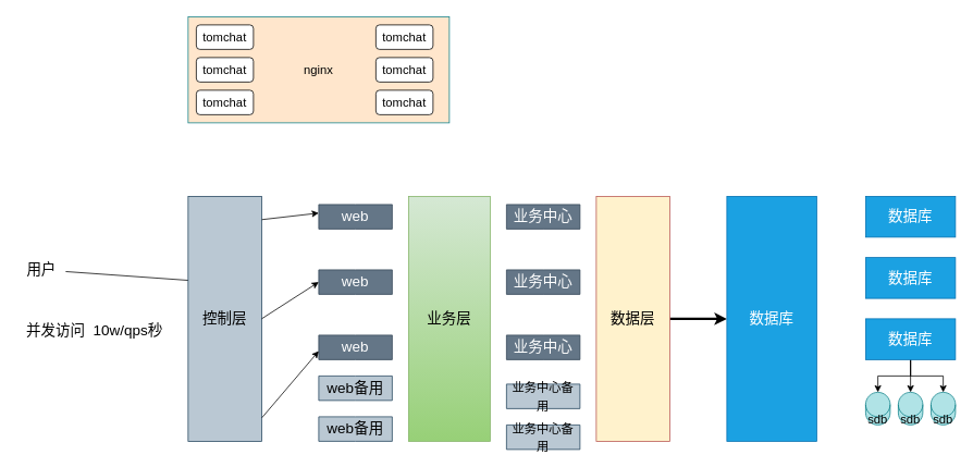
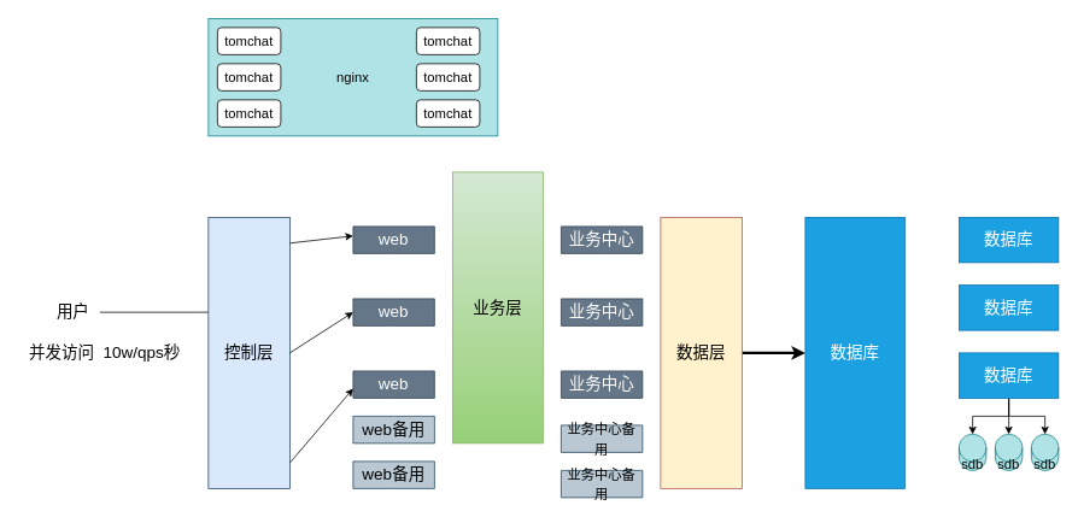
  <mxCell id="0" />
  <mxCell id="1" parent="0" />
- <mxCell id="2" value="用户" style="text;html=1;align=center;verticalAlign=middle;resizable=0;points=[];autosize=1;strokeColor=none;fillColor=none;fontSize=18;" vertex="1" parent="1"><mxGeometry x="20" y="310" width="60" height="40" as="geometry" /></mxCell>
+ <mxCell id="2" value="用户" style="text;html=1;align=center;verticalAlign=middle;resizable=0;points=[];autosize=1;strokeColor=none;fillColor=none;fontSize=18;" vertex="1" parent="1"><mxGeometry x="50" y="325" width="60" height="40" as="geometry" /></mxCell>
  <mxCell id="3" value="" style="endArrow=classic;html=1;rounded=0;fontSize=18;entryX=0;entryY=0.5;entryDx=0;entryDy=0;" edge="1" parent="1" source="2"><mxGeometry width="50" height="50" relative="1" as="geometry"><mxPoint x="240" y="375" as="sourcePoint" /><mxPoint x="260" y="345" as="targetPoint" /></mxGeometry></mxCell>
  <mxCell id="4" value="web" style="shape=tape;whiteSpace=wrap;html=1;fontSize=18;size=0;fillColor=#647687;fontColor=#ffffff;strokeColor=#314354;" vertex="1" parent="1"><mxGeometry x="390" y="250" width="90" height="30" as="geometry" /></mxCell>
  <mxCell id="5" value="web" style="shape=tape;whiteSpace=wrap;html=1;fontSize=18;size=0;fillColor=#647687;fontColor=#ffffff;strokeColor=#314354;" vertex="1" parent="1"><mxGeometry x="390" y="330" width="90" height="30" as="geometry" /></mxCell>
  <mxCell id="6" value="web" style="shape=tape;whiteSpace=wrap;html=1;fontSize=18;size=0;fillColor=#647687;fontColor=#ffffff;strokeColor=#314354;" vertex="1" parent="1"><mxGeometry x="390" y="410" width="90" height="30" as="geometry" /></mxCell>
- <mxCell id="7" value="控制层" style="rounded=0;whiteSpace=wrap;html=1;fontSize=18;fillColor=#bac8d3;strokeColor=#23445d;" vertex="1" parent="1"><mxGeometry x="230" y="240" width="90" height="300" as="geometry" /></mxCell>
- <mxCell id="8" value="业务层" style="rounded=0;whiteSpace=wrap;html=1;fontSize=18;fillColor=#d5e8d4;gradientColor=#97d077;strokeColor=#82b366;" vertex="1" parent="1"><mxGeometry x="500" y="240" width="100" height="300" as="geometry" /></mxCell>
+ <mxCell id="7" value="控制层" style="rounded=0;whiteSpace=wrap;html=1;fontSize=18;fillColor=#dae8fc;strokeColor=#23445d;" vertex="1" parent="1"><mxGeometry x="230" y="240" width="90" height="300" as="geometry" /></mxCell>
+ <mxCell id="8" value="业务层" style="rounded=0;whiteSpace=wrap;html=1;fontSize=18;fillColor=#d5e8d4;gradientColor=#97d077;strokeColor=#82b366;" vertex="1" parent="1"><mxGeometry x="500" y="190" width="100" height="300" as="geometry" /></mxCell>
  <mxCell id="9" style="edgeStyle=orthogonalEdgeStyle;rounded=0;orthogonalLoop=1;jettySize=auto;html=1;entryX=0;entryY=0.5;entryDx=0;entryDy=0;strokeWidth=3;fontSize=18;exitX=1;exitY=0.5;exitDx=0;exitDy=0;" edge="1" parent="1" source="10" target="11"><mxGeometry relative="1" as="geometry"><mxPoint x="820" y="240" as="sourcePoint" /><Array as="points"><mxPoint x="880" y="390" /><mxPoint x="880" y="390" /></Array></mxGeometry></mxCell>
  <mxCell id="10" value="数据层" style="rounded=0;whiteSpace=wrap;html=1;fontSize=18;fillColor=#fff2cc;strokeColor=#b85450;" vertex="1" parent="1"><mxGeometry x="730" y="240" width="90" height="300" as="geometry" /></mxCell>
  <mxCell id="11" value="数据库" style="rounded=0;whiteSpace=wrap;html=1;fontSize=18;fillColor=#1ba1e2;fontColor=#ffffff;strokeColor=#006EAF;" vertex="1" parent="1"><mxGeometry x="890" y="240" width="110" height="300" as="geometry" /></mxCell>
  <mxCell id="12" value="" style="endArrow=classic;html=1;rounded=0;fontSize=18;entryX=0;entryY=0.35;entryDx=0;entryDy=0;entryPerimeter=0;exitX=1.004;exitY=0.095;exitDx=0;exitDy=0;exitPerimeter=0;" edge="1" parent="1" source="7" target="4"><mxGeometry width="50" height="50" relative="1" as="geometry"><mxPoint x="300" y="325" as="sourcePoint" /><mxPoint x="350" y="275" as="targetPoint" /></mxGeometry></mxCell>
  <mxCell id="13" value="" style="endArrow=classic;html=1;rounded=0;fontSize=18;entryX=0;entryY=0.5;entryDx=0;entryDy=0;entryPerimeter=0;exitX=1;exitY=0.5;exitDx=0;exitDy=0;" edge="1" parent="1" source="7" target="5"><mxGeometry width="50" height="50" relative="1" as="geometry"><mxPoint x="360.36" y="281.08" as="sourcePoint" /><mxPoint x="400" y="279.5" as="targetPoint" /></mxGeometry></mxCell>
  <mxCell id="14" value="" style="endArrow=classic;html=1;rounded=0;fontSize=18;entryX=0;entryY=0.65;entryDx=0;entryDy=0;entryPerimeter=0;exitX=1.004;exitY=0.904;exitDx=0;exitDy=0;exitPerimeter=0;" edge="1" parent="1" source="7" target="6"><mxGeometry width="50" height="50" relative="1" as="geometry"><mxPoint x="370.36" y="291.08" as="sourcePoint" /><mxPoint x="410" y="289.5" as="targetPoint" /></mxGeometry></mxCell>
  <mxCell id="15" value="业务中心" style="shape=tape;whiteSpace=wrap;html=1;fontSize=18;size=0;fillColor=#647687;fontColor=#ffffff;strokeColor=#314354;" vertex="1" parent="1"><mxGeometry x="620" y="250" width="90" height="30" as="geometry" /></mxCell>
  <mxCell id="16" value="业务中心" style="shape=tape;whiteSpace=wrap;html=1;fontSize=18;size=0;fillColor=#647687;fontColor=#ffffff;strokeColor=#314354;" vertex="1" parent="1"><mxGeometry x="620" y="330" width="90" height="30" as="geometry" /></mxCell>
  <mxCell id="17" value="业务中心" style="shape=tape;whiteSpace=wrap;html=1;fontSize=18;size=0;fillColor=#647687;fontColor=#ffffff;strokeColor=#314354;" vertex="1" parent="1"><mxGeometry x="620" y="410" width="90" height="30" as="geometry" /></mxCell>
  <mxCell id="18" value="数据库" style="rounded=0;whiteSpace=wrap;html=1;fontSize=18;fillColor=#1ba1e2;fontColor=#ffffff;strokeColor=#006EAF;" vertex="1" parent="1"><mxGeometry x="1060" y="240" width="110" height="50" as="geometry" /></mxCell>
  <mxCell id="19" value="数据库" style="rounded=0;whiteSpace=wrap;html=1;fontSize=18;fillColor=#1ba1e2;fontColor=#ffffff;strokeColor=#006EAF;" vertex="1" parent="1"><mxGeometry x="1060" y="315" width="110" height="50" as="geometry" /></mxCell>
  <mxCell id="20" value="web备用" style="shape=tape;whiteSpace=wrap;html=1;fontSize=18;size=0;fillColor=#bac8d3;strokeColor=#23445d;" vertex="1" parent="1"><mxGeometry x="390" y="460" width="90" height="30" as="geometry" /></mxCell>
  <mxCell id="21" value="web备用" style="shape=tape;whiteSpace=wrap;html=1;fontSize=18;size=0;fillColor=#bac8d3;strokeColor=#23445d;" vertex="1" parent="1"><mxGeometry x="390" y="510" width="90" height="30" as="geometry" /></mxCell>
  <mxCell id="22" value="&lt;font style=&quot;font-size: 15px;&quot;&gt;业务中心备用&lt;/font&gt;" style="shape=tape;whiteSpace=wrap;html=1;fontSize=18;size=0;fillColor=#bac8d3;strokeColor=#23445d;" vertex="1" parent="1"><mxGeometry x="620" y="470" width="90" height="30" as="geometry" /></mxCell>
  <mxCell id="23" value="&lt;font style=&quot;font-size: 15px;&quot;&gt;业务中心备用&lt;/font&gt;" style="shape=tape;whiteSpace=wrap;html=1;fontSize=18;size=0;fillColor=#bac8d3;strokeColor=#23445d;" vertex="1" parent="1"><mxGeometry x="620" y="520" width="90" height="30" as="geometry" /></mxCell>
  <mxCell id="24" style="edgeStyle=orthogonalEdgeStyle;rounded=0;orthogonalLoop=1;jettySize=auto;html=1;exitX=0.5;exitY=1;exitDx=0;exitDy=0;entryX=0.5;entryY=0;entryDx=0;entryDy=0;entryPerimeter=0;strokeWidth=1;fontSize=15;" edge="1" parent="1" source="27" target="28"><mxGeometry relative="1" as="geometry" /></mxCell>
  <mxCell id="25" style="edgeStyle=orthogonalEdgeStyle;rounded=0;orthogonalLoop=1;jettySize=auto;html=1;exitX=0.5;exitY=1;exitDx=0;exitDy=0;entryX=0.5;entryY=0;entryDx=0;entryDy=0;entryPerimeter=0;strokeWidth=1;fontSize=15;" edge="1" parent="1" source="27" target="29"><mxGeometry relative="1" as="geometry" /></mxCell>
  <mxCell id="26" style="edgeStyle=orthogonalEdgeStyle;rounded=0;orthogonalLoop=1;jettySize=auto;html=1;exitX=0.5;exitY=1;exitDx=0;exitDy=0;entryX=0.5;entryY=0;entryDx=0;entryDy=0;entryPerimeter=0;strokeWidth=1;fontSize=15;" edge="1" parent="1" source="27" target="30"><mxGeometry relative="1" as="geometry" /></mxCell>
  <mxCell id="27" value="数据库" style="rounded=0;whiteSpace=wrap;html=1;fontSize=18;fillColor=#1ba1e2;fontColor=#ffffff;strokeColor=#006EAF;" vertex="1" parent="1"><mxGeometry x="1060" y="390" width="110" height="50" as="geometry" /></mxCell>
  <mxCell id="28" value="sdb" style="shape=cylinder3;whiteSpace=wrap;html=1;boundedLbl=1;backgroundOutline=1;size=15;fontSize=15;fillColor=#b0e3e6;strokeColor=#0e8088;" vertex="1" parent="1"><mxGeometry x="1060" y="480" width="30" height="40" as="geometry" /></mxCell>
  <mxCell id="29" value="sdb" style="shape=cylinder3;whiteSpace=wrap;html=1;boundedLbl=1;backgroundOutline=1;size=15;fontSize=15;fillColor=#b0e3e6;strokeColor=#0e8088;" vertex="1" parent="1"><mxGeometry x="1100" y="480" width="30" height="40" as="geometry" /></mxCell>
  <mxCell id="30" value="sdb" style="shape=cylinder3;whiteSpace=wrap;html=1;boundedLbl=1;backgroundOutline=1;size=15;fontSize=15;fillColor=#b0e3e6;strokeColor=#0e8088;" vertex="1" parent="1"><mxGeometry x="1140" y="480" width="30" height="40" as="geometry" /></mxCell>
- <mxCell id="31" value="nginx" style="rounded=0;whiteSpace=wrap;html=1;fontSize=15;fillColor=#ffe6cc;strokeColor=#0e8088;" vertex="1" parent="1"><mxGeometry x="230" y="20" width="320" height="130" as="geometry" /></mxCell>
+ <mxCell id="31" value="nginx" style="rounded=0;whiteSpace=wrap;html=1;fontSize=15;fillColor=#b0e3e6;strokeColor=#0e8088;" vertex="1" parent="1"><mxGeometry x="230" y="20" width="320" height="130" as="geometry" /></mxCell>
  <mxCell id="32" value="tomchat" style="rounded=1;whiteSpace=wrap;html=1;fontSize=15;" vertex="1" parent="1"><mxGeometry x="240" y="30" width="70" height="30" as="geometry" /></mxCell>
  <mxCell id="33" value="tomchat" style="rounded=1;whiteSpace=wrap;html=1;fontSize=15;" vertex="1" parent="1"><mxGeometry x="240" y="70" width="70" height="30" as="geometry" /></mxCell>
  <mxCell id="34" value="tomchat" style="rounded=1;whiteSpace=wrap;html=1;fontSize=15;" vertex="1" parent="1"><mxGeometry x="460" y="70" width="70" height="30" as="geometry" /></mxCell>
  <mxCell id="35" value="tomchat" style="rounded=1;whiteSpace=wrap;html=1;fontSize=15;" vertex="1" parent="1"><mxGeometry x="460" y="30" width="70" height="30" as="geometry" /></mxCell>
  <mxCell id="36" value="tomchat" style="rounded=1;whiteSpace=wrap;html=1;fontSize=15;" vertex="1" parent="1"><mxGeometry x="240" y="110" width="70" height="30" as="geometry" /></mxCell>
  <mxCell id="37" value="tomchat" style="rounded=1;whiteSpace=wrap;html=1;fontSize=15;" vertex="1" parent="1"><mxGeometry x="460" y="110" width="70" height="30" as="geometry" /></mxCell>
- <mxCell id="38" value="并发访问&amp;nbsp; 10w/qps秒" style="text;html=1;align=center;verticalAlign=middle;resizable=0;points=[];autosize=1;strokeColor=none;fillColor=none;fontSize=18;" vertex="1" parent="1"><mxGeometry x="20" y="385" width="190" height="40" as="geometry" /></mxCell>
+ <mxCell id="38" value="并发访问&amp;nbsp; 10w/qps秒" style="text;html=1;align=center;verticalAlign=middle;resizable=0;points=[];autosize=1;strokeColor=none;fillColor=none;fontSize=18;" vertex="1" parent="1"><mxGeometry x="20" y="370" width="190" height="40" as="geometry" /></mxCell>
